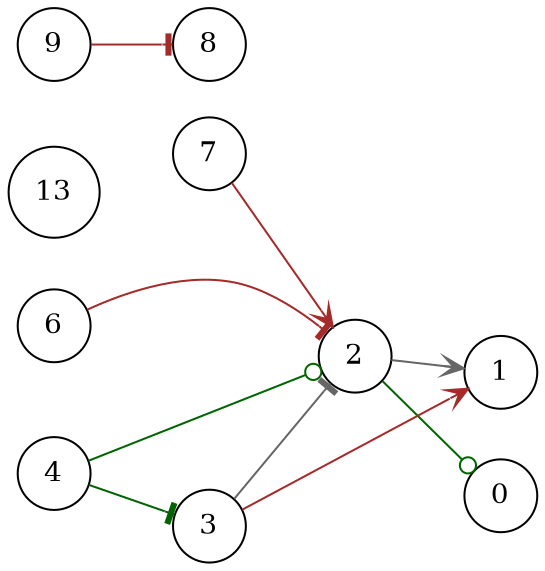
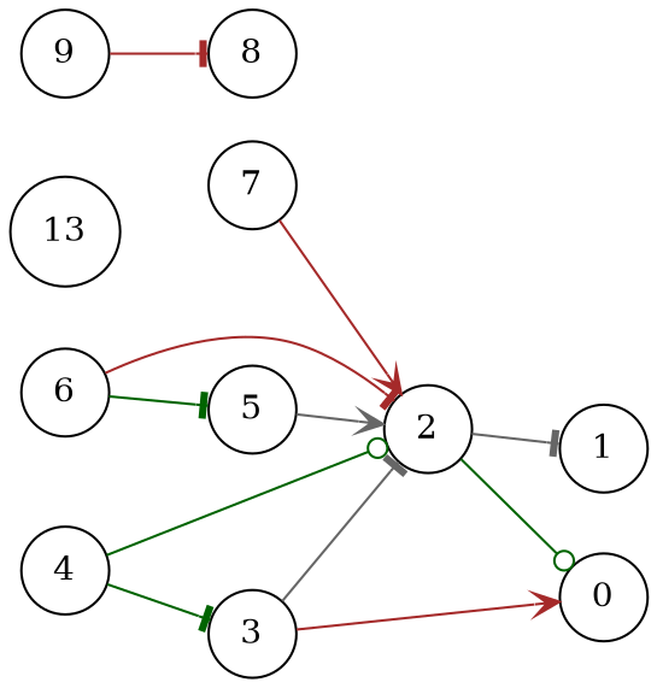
  digraph {
    rankdir=LR
    node [shape=circle]
    edge [arrowhead=tee color=darkgreen]
    2
    0
    1
    7
    n5 [label=13]
+   5
    6
    9
    8
    3
    4
    2 -> 0 [arrowhead=odot]
-   2 -> 1 [arrowhead=vee color=gray40]
+   2 -> 1 [color=gray40]
    7 -> 2 [arrowhead=vee color=brown]
+   5 -> 2 [arrowhead=vee color=gray40]
    6 -> 2 [color=brown]
+   6 -> 5
    9 -> 8 [color=brown]
    3 -> 2 [color=gray40]
-   3 -> 1 [arrowhead=vee color=brown]
+   3 -> 0 [arrowhead=vee color=brown]
    4 -> 2 [arrowhead=odot]
    4 -> 3
  }
